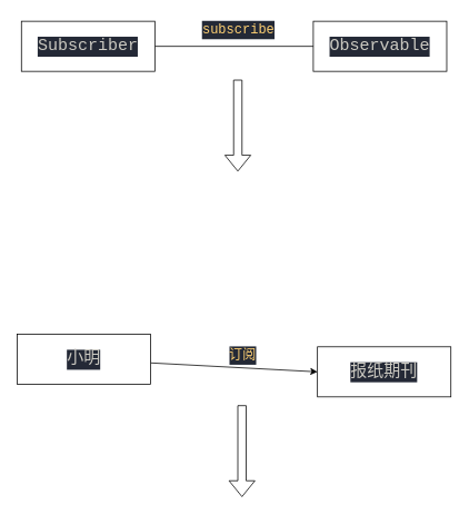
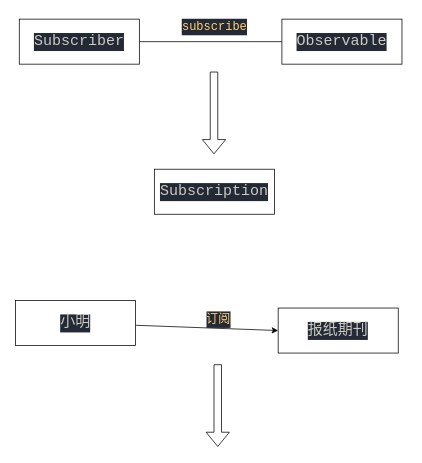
  <mxCell id="0" />
  <mxCell id="1" parent="0" />
  <mxCell id="2" value="&lt;div style=&quot;color: rgb(204 , 202 , 194) ; background-color: rgb(36 , 41 , 54) ; font-family: &amp;#34;cascadia code&amp;#34; , &amp;#34;consolas&amp;#34; , &amp;#34;courier new&amp;#34; , monospace , &amp;#34;consolas&amp;#34; , &amp;#34;courier new&amp;#34; , monospace ; line-height: 22px&quot;&gt;&lt;font style=&quot;font-size: 20px&quot;&gt;Observable&lt;/font&gt;&lt;/div&gt;" style="rounded=0;whiteSpace=wrap;html=1;" parent="1" vertex="1"><mxGeometry x="375" y="25" width="160" height="60" as="geometry" /></mxCell>
+ <mxCell id="3" value="&lt;div style=&quot;color: rgb(204 , 202 , 194) ; background-color: rgb(36 , 41 , 54) ; font-family: &amp;#34;cascadia code&amp;#34; , &amp;#34;consolas&amp;#34; , &amp;#34;courier new&amp;#34; , monospace , &amp;#34;consolas&amp;#34; , &amp;#34;courier new&amp;#34; , monospace ; line-height: 22px&quot;&gt;&lt;span style=&quot;font-size: 20px&quot;&gt;Subscription&lt;/span&gt;&lt;br&gt;&lt;/div&gt;" style="rounded=0;whiteSpace=wrap;html=1;" parent="1" vertex="1"><mxGeometry x="205" y="225" width="160" height="60" as="geometry" /></mxCell>
  <mxCell id="4" style="edgeStyle=none;html=1;entryX=0;entryY=0.5;entryDx=0;entryDy=0;endArrow=none;" parent="1" source="5" target="2" edge="1"><mxGeometry relative="1" as="geometry" /></mxCell>
  <mxCell id="5" value="&lt;div style=&quot;color: rgb(204 , 202 , 194) ; background-color: rgb(36 , 41 , 54) ; font-family: &amp;#34;cascadia code&amp;#34; , &amp;#34;consolas&amp;#34; , &amp;#34;courier new&amp;#34; , monospace , &amp;#34;consolas&amp;#34; , &amp;#34;courier new&amp;#34; , monospace ; line-height: 22px&quot;&gt;&lt;span style=&quot;font-size: 20px&quot;&gt;Subscriber&lt;/span&gt;&lt;br&gt;&lt;/div&gt;" style="rounded=0;whiteSpace=wrap;html=1;" parent="1" vertex="1"><mxGeometry x="25" y="25" width="160" height="60" as="geometry" /></mxCell>
  <mxCell id="6" value="&lt;div style=&quot;color: rgb(204 , 202 , 194) ; background-color: rgb(36 , 41 , 54) ; font-family: &amp;#34;cascadia code&amp;#34; , &amp;#34;consolas&amp;#34; , &amp;#34;courier new&amp;#34; , monospace , &amp;#34;consolas&amp;#34; , &amp;#34;courier new&amp;#34; , monospace ; font-size: 16px ; line-height: 22px&quot;&gt;&lt;span style=&quot;color: #ffd173&quot;&gt;subscribe&lt;/span&gt;&lt;/div&gt;" style="text;html=1;align=center;verticalAlign=middle;resizable=0;points=[];autosize=1;strokeColor=none;" parent="1" vertex="1"><mxGeometry x="235" y="20" width="100" height="30" as="geometry" /></mxCell>
  <mxCell id="7" value="" style="shape=flexArrow;endArrow=classic;html=1;" parent="1" edge="1"><mxGeometry width="50" height="50" relative="1" as="geometry"><mxPoint x="284.5" y="95" as="sourcePoint" /><mxPoint x="284.5" y="205" as="targetPoint" /><Array as="points"><mxPoint x="284.5" y="205" /></Array></mxGeometry></mxCell>
- <mxCell id="8" value="&lt;div style=&quot;color: rgb(204 , 202 , 194) ; background-color: rgb(36 , 41 , 54) ; font-family: &amp;#34;cascadia code&amp;#34; , &amp;#34;consolas&amp;#34; , &amp;#34;courier new&amp;#34; , monospace , &amp;#34;consolas&amp;#34; , &amp;#34;courier new&amp;#34; , monospace ; line-height: 22px&quot;&gt;&lt;span style=&quot;font-size: 20px&quot;&gt;报纸期刊&lt;/span&gt;&lt;/div&gt;" style="rounded=0;whiteSpace=wrap;html=1;" parent="1" vertex="1"><mxGeometry x="380" y="415" width="160" height="60" as="geometry" /></mxCell>
+ <mxCell id="8" value="&lt;div style=&quot;color: rgb(204 , 202 , 194) ; background-color: rgb(36 , 41 , 54) ; font-family: &amp;#34;cascadia code&amp;#34; , &amp;#34;consolas&amp;#34; , &amp;#34;courier new&amp;#34; , monospace , &amp;#34;consolas&amp;#34; , &amp;#34;courier new&amp;#34; , monospace ; line-height: 22px&quot;&gt;&lt;span style=&quot;font-size: 20px&quot;&gt;报纸期刊&lt;/span&gt;&lt;/div&gt;" style="rounded=0;whiteSpace=wrap;html=1;" parent="1" vertex="1"><mxGeometry x="370" y="410" width="160" height="60" as="geometry" /></mxCell>
  <mxCell id="9" style="edgeStyle=none;html=1;entryX=0;entryY=0.5;entryDx=0;entryDy=0;" parent="1" source="10" target="8" edge="1"><mxGeometry relative="1" as="geometry" /></mxCell>
  <mxCell id="10" value="&lt;div style=&quot;color: rgb(204 , 202 , 194) ; background-color: rgb(36 , 41 , 54) ; font-family: &amp;#34;cascadia code&amp;#34; , &amp;#34;consolas&amp;#34; , &amp;#34;courier new&amp;#34; , monospace , &amp;#34;consolas&amp;#34; , &amp;#34;courier new&amp;#34; , monospace ; line-height: 22px&quot;&gt;&lt;span style=&quot;font-size: 20px&quot;&gt;小明&lt;/span&gt;&lt;/div&gt;" style="rounded=0;whiteSpace=wrap;html=1;" parent="1" vertex="1"><mxGeometry x="20" y="400" width="160" height="60" as="geometry" /></mxCell>
  <mxCell id="11" value="&lt;div style=&quot;background-color: rgb(36 , 41 , 54) ; font-family: &amp;#34;cascadia code&amp;#34; , &amp;#34;consolas&amp;#34; , &amp;#34;courier new&amp;#34; , monospace , &amp;#34;consolas&amp;#34; , &amp;#34;courier new&amp;#34; , monospace ; font-size: 16px ; line-height: 22px&quot;&gt;&lt;font color=&quot;#ffd173&quot;&gt;订阅&lt;/font&gt;&lt;/div&gt;" style="text;html=1;align=center;verticalAlign=middle;resizable=0;points=[];autosize=1;strokeColor=none;" parent="1" vertex="1"><mxGeometry x="265" y="410" width="50" height="30" as="geometry" /></mxCell>
  <mxCell id="12" value="" style="shape=flexArrow;endArrow=classic;html=1;" parent="1" edge="1"><mxGeometry width="50" height="50" relative="1" as="geometry"><mxPoint x="289.5" y="485" as="sourcePoint" /><mxPoint x="289.5" y="595" as="targetPoint" /><Array as="points"><mxPoint x="289.5" y="595" /></Array></mxGeometry></mxCell>
